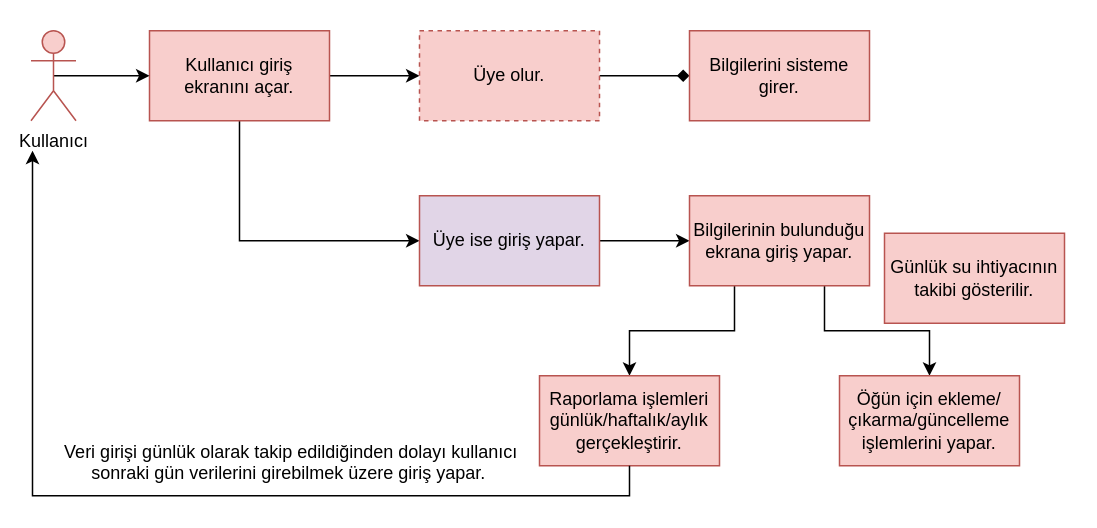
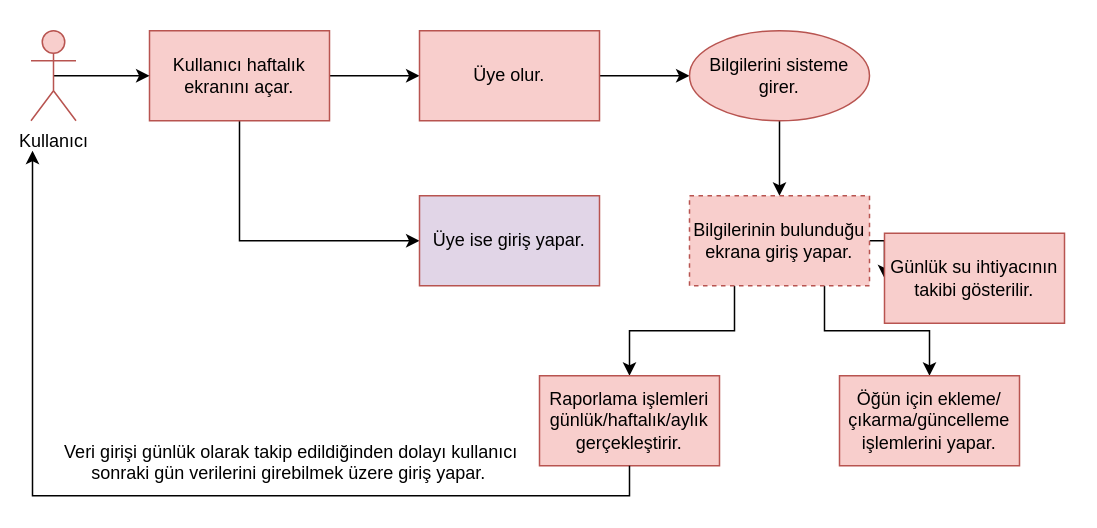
  <mxCell id="0" />
  <mxCell id="1" parent="0" />
  <mxCell id="2" style="edgeStyle=orthogonalEdgeStyle;rounded=0;orthogonalLoop=1;jettySize=auto;html=1;exitX=1;exitY=0.5;exitDx=0;exitDy=0;" parent="1" source="4" target="6" edge="1"><mxGeometry relative="1" as="geometry" /></mxCell>
  <mxCell id="3" style="edgeStyle=orthogonalEdgeStyle;rounded=0;orthogonalLoop=1;jettySize=auto;html=1;exitX=0.5;exitY=1;exitDx=0;exitDy=0;entryX=0;entryY=0.5;entryDx=0;entryDy=0;" parent="1" source="4" target="12" edge="1"><mxGeometry relative="1" as="geometry"><mxPoint x="249" y="160" as="targetPoint" /></mxGeometry></mxCell>
- <mxCell id="4" value="Kullanıcı giriş ekranını açar." style="rounded=0;whiteSpace=wrap;html=1;fillColor=#f8cecc;strokeColor=#b85450;" parent="1" vertex="1"><mxGeometry x="99" y="20" width="120" height="60" as="geometry" /></mxCell>
- <mxCell id="5" style="edgeStyle=orthogonalEdgeStyle;rounded=0;orthogonalLoop=1;jettySize=auto;html=1;exitX=1;exitY=0.5;exitDx=0;exitDy=0;endArrow=diamond;" parent="1" source="6" target="10" edge="1"><mxGeometry relative="1" as="geometry" /></mxCell>
- <mxCell id="6" value="Üye olur." style="rounded=0;whiteSpace=wrap;html=1;fillColor=#f8cecc;strokeColor=#b85450;dashed=1;" parent="1" vertex="1"><mxGeometry x="279" y="20" width="120" height="60" as="geometry" /></mxCell>
+ <mxCell id="4" value="Kullanıcı haftalık ekranını açar." style="rounded=0;whiteSpace=wrap;html=1;fillColor=#f8cecc;strokeColor=#b85450;" parent="1" vertex="1"><mxGeometry x="99" y="20" width="120" height="60" as="geometry" /></mxCell>
+ <mxCell id="5" style="edgeStyle=orthogonalEdgeStyle;rounded=0;orthogonalLoop=1;jettySize=auto;html=1;exitX=1;exitY=0.5;exitDx=0;exitDy=0;" parent="1" source="6" target="10" edge="1"><mxGeometry relative="1" as="geometry" /></mxCell>
+ <mxCell id="6" value="Üye olur." style="rounded=0;whiteSpace=wrap;html=1;fillColor=#f8cecc;strokeColor=#b85450;" parent="1" vertex="1"><mxGeometry x="279" y="20" width="120" height="60" as="geometry" /></mxCell>
  <mxCell id="7" style="edgeStyle=orthogonalEdgeStyle;rounded=0;orthogonalLoop=1;jettySize=auto;html=1;exitX=0.5;exitY=0.5;exitDx=0;exitDy=0;exitPerimeter=0;entryX=0;entryY=0.5;entryDx=0;entryDy=0;" parent="1" source="8" target="4" edge="1"><mxGeometry relative="1" as="geometry" /></mxCell>
  <mxCell id="8" value="Kullanıcı" style="shape=umlActor;verticalLabelPosition=bottom;verticalAlign=top;html=1;outlineConnect=0;fillColor=#f8cecc;strokeColor=#b85450;" parent="1" vertex="1"><mxGeometry x="20" y="20" width="30" height="60" as="geometry" /></mxCell>
- <mxCell id="10" value="Bilgilerini sisteme girer." style="rounded=0;whiteSpace=wrap;html=1;fillColor=#f8cecc;strokeColor=#b85450;" parent="1" vertex="1"><mxGeometry x="459" y="20" width="120" height="60" as="geometry" /></mxCell>
- <mxCell id="11" style="edgeStyle=orthogonalEdgeStyle;rounded=0;orthogonalLoop=1;jettySize=auto;html=1;exitX=1;exitY=0.5;exitDx=0;exitDy=0;entryX=0;entryY=0.5;entryDx=0;entryDy=0;" parent="1" source="12" target="16" edge="1"><mxGeometry relative="1" as="geometry" /></mxCell>
+ <mxCell id="9" style="edgeStyle=orthogonalEdgeStyle;rounded=0;orthogonalLoop=1;jettySize=auto;html=1;exitX=0.5;exitY=1;exitDx=0;exitDy=0;entryX=0.5;entryY=0;entryDx=0;entryDy=0;" parent="1" source="10" target="16" edge="1"><mxGeometry relative="1" as="geometry" /></mxCell>
+ <mxCell id="10" value="Bilgilerini sisteme girer." style="ellipse;whiteSpace=wrap;html=1;fillColor=#f8cecc;strokeColor=#b85450;" parent="1" vertex="1"><mxGeometry x="459" y="20" width="120" height="60" as="geometry" /></mxCell>
  <mxCell id="12" value="Üye ise giriş yapar." style="rounded=0;whiteSpace=wrap;html=1;fillColor=#e1d5e7;strokeColor=#b85450;" parent="1" vertex="1"><mxGeometry x="279" y="130" width="120" height="60" as="geometry" /></mxCell>
+ <mxCell id="13" style="edgeStyle=orthogonalEdgeStyle;rounded=0;orthogonalLoop=1;jettySize=auto;html=1;exitX=1;exitY=0.5;exitDx=0;exitDy=0;entryX=0;entryY=0.5;entryDx=0;entryDy=0;" parent="1" source="16" target="17" edge="1"><mxGeometry relative="1" as="geometry" /></mxCell>
  <mxCell id="14" style="edgeStyle=orthogonalEdgeStyle;rounded=0;orthogonalLoop=1;jettySize=auto;html=1;exitX=0.75;exitY=1;exitDx=0;exitDy=0;entryX=0.5;entryY=0;entryDx=0;entryDy=0;" parent="1" source="16" target="18" edge="1"><mxGeometry relative="1" as="geometry" /></mxCell>
  <mxCell id="15" style="edgeStyle=orthogonalEdgeStyle;rounded=0;orthogonalLoop=1;jettySize=auto;html=1;exitX=0.25;exitY=1;exitDx=0;exitDy=0;entryX=0.5;entryY=0;entryDx=0;entryDy=0;" parent="1" source="16" target="19" edge="1"><mxGeometry relative="1" as="geometry" /></mxCell>
- <mxCell id="16" value="Bilgilerinin bulunduğu ekrana giriş yapar." style="rounded=0;whiteSpace=wrap;html=1;fillColor=#f8cecc;strokeColor=#b85450;" parent="1" vertex="1"><mxGeometry x="459" y="130" width="120" height="60" as="geometry" /></mxCell>
+ <mxCell id="16" value="Bilgilerinin bulunduğu ekrana giriş yapar." style="rounded=0;whiteSpace=wrap;html=1;fillColor=#f8cecc;strokeColor=#b85450;dashed=1;" parent="1" vertex="1"><mxGeometry x="459" y="130" width="120" height="60" as="geometry" /></mxCell>
  <mxCell id="17" value="Günlük su ihtiyacının takibi gösterilir." style="rounded=0;whiteSpace=wrap;html=1;fillColor=#f8cecc;strokeColor=#b85450;" parent="1" vertex="1"><mxGeometry x="589" y="155" width="120" height="60" as="geometry" /></mxCell>
  <mxCell id="18" value="Öğün için ekleme/çıkarma/güncelleme işlemlerini yapar." style="rounded=0;whiteSpace=wrap;html=1;fillColor=#f8cecc;strokeColor=#b85450;" parent="1" vertex="1"><mxGeometry x="559" y="250" width="120" height="60" as="geometry" /></mxCell>
  <mxCell id="19" value="Raporlama işlemleri günlük/haftalık/aylık gerçekleştirir." style="rounded=0;whiteSpace=wrap;html=1;fillColor=#f8cecc;strokeColor=#b85450;" parent="1" vertex="1"><mxGeometry x="359" y="250" width="120" height="60" as="geometry" /></mxCell>
  <mxCell id="20" style="edgeStyle=orthogonalEdgeStyle;rounded=0;orthogonalLoop=1;jettySize=auto;html=1;exitX=0.5;exitY=1;exitDx=0;exitDy=0;" edge="1" parent="1" source="19"><mxGeometry relative="1" as="geometry"><mxPoint x="21" y="100" as="targetPoint" /><Array as="points"><mxPoint x="419" y="330" /><mxPoint x="21" y="330" /></Array></mxGeometry></mxCell>
  <mxCell id="21" value="&amp;nbsp;Veri girişi günlük olarak takip edildiğinden dolayı kullanıcı sonraki gün verilerini girebilmek üzere giriş yapar.&lt;br&gt;&amp;nbsp;" style="text;html=1;strokeColor=none;fillColor=none;align=center;verticalAlign=middle;whiteSpace=wrap;rounded=0;" vertex="1" parent="1"><mxGeometry x="35" y="300" width="314" height="30" as="geometry" /></mxCell>
